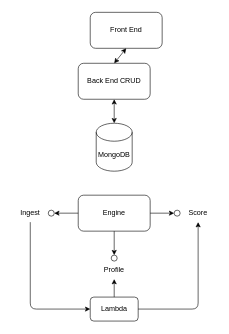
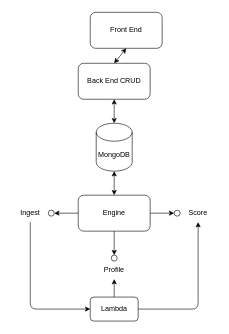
  <mxCell id="0" />
  <mxCell id="1" parent="0" />
  <mxCell id="2" style="edgeStyle=orthogonalEdgeStyle;rounded=1;orthogonalLoop=1;jettySize=auto;html=1;entryX=1;entryY=0.5;entryDx=0;entryDy=0;" edge="1" parent="1" source="5" target="6"><mxGeometry relative="1" as="geometry" /></mxCell>
  <mxCell id="3" style="edgeStyle=orthogonalEdgeStyle;rounded=1;orthogonalLoop=1;jettySize=auto;html=1;entryX=0;entryY=0.5;entryDx=0;entryDy=0;" edge="1" parent="1" source="5" target="11"><mxGeometry relative="1" as="geometry" /></mxCell>
  <mxCell id="4" style="edgeStyle=orthogonalEdgeStyle;rounded=1;orthogonalLoop=1;jettySize=auto;html=1;entryX=0.5;entryY=0;entryDx=0;entryDy=0;" edge="1" parent="1" source="5" target="9"><mxGeometry relative="1" as="geometry" /></mxCell>
  <mxCell id="5" value="Engine" style="rounded=1;whiteSpace=wrap;html=1;fillColor=none;" vertex="1" parent="1"><mxGeometry x="130" y="325" width="120" height="60" as="geometry" /></mxCell>
  <mxCell id="6" value="" style="ellipse;whiteSpace=wrap;html=1;aspect=fixed;fillColor=none;" vertex="1" parent="1"><mxGeometry x="80" y="350" width="10" height="10" as="geometry" /></mxCell>
  <mxCell id="7" style="edgeStyle=orthogonalEdgeStyle;rounded=1;orthogonalLoop=1;jettySize=auto;html=1;entryX=0;entryY=0.5;entryDx=0;entryDy=0;" edge="1" parent="1" source="8" target="15"><mxGeometry relative="1" as="geometry"><mxPoint x="10" y="595" as="targetPoint" /><Array as="points"><mxPoint x="50" y="515" /></Array></mxGeometry></mxCell>
  <mxCell id="8" value="Ingest" style="text;html=1;strokeColor=none;fillColor=none;align=center;verticalAlign=middle;whiteSpace=wrap;rounded=0;" vertex="1" parent="1"><mxGeometry x="20" y="340" width="60" height="30" as="geometry" /></mxCell>
  <mxCell id="9" value="" style="ellipse;whiteSpace=wrap;html=1;aspect=fixed;fillColor=none;" vertex="1" parent="1"><mxGeometry x="185" y="425" width="10" height="10" as="geometry" /></mxCell>
  <mxCell id="10" value="Profile" style="text;html=1;strokeColor=none;fillColor=none;align=center;verticalAlign=middle;whiteSpace=wrap;rounded=0;" vertex="1" parent="1"><mxGeometry x="160" y="435" width="60" height="30" as="geometry" /></mxCell>
  <mxCell id="11" value="" style="ellipse;whiteSpace=wrap;html=1;aspect=fixed;fillColor=none;" vertex="1" parent="1"><mxGeometry x="290" y="350" width="10" height="10" as="geometry" /></mxCell>
  <mxCell id="12" value="Score" style="text;html=1;strokeColor=none;fillColor=none;align=center;verticalAlign=middle;whiteSpace=wrap;rounded=0;" vertex="1" parent="1"><mxGeometry x="300" y="340" width="60" height="30" as="geometry" /></mxCell>
  <mxCell id="13" style="edgeStyle=orthogonalEdgeStyle;rounded=1;orthogonalLoop=1;jettySize=auto;html=1;exitX=0.5;exitY=0;exitDx=0;exitDy=0;entryX=0.5;entryY=1;entryDx=0;entryDy=0;" edge="1" parent="1" source="15" target="10"><mxGeometry relative="1" as="geometry" /></mxCell>
  <mxCell id="14" style="edgeStyle=orthogonalEdgeStyle;rounded=1;orthogonalLoop=1;jettySize=auto;html=1;entryX=0.5;entryY=1;entryDx=0;entryDy=0;" edge="1" parent="1" source="15" target="12"><mxGeometry relative="1" as="geometry" /></mxCell>
  <mxCell id="15" value="Lambda" style="rounded=1;whiteSpace=wrap;html=1;fillColor=none;" vertex="1" parent="1"><mxGeometry x="150" y="495" width="80" height="40" as="geometry" /></mxCell>
  <mxCell id="16" value="MongoDB" style="shape=cylinder3;whiteSpace=wrap;html=1;boundedLbl=1;backgroundOutline=1;size=15;fillColor=none;" vertex="1" parent="1"><mxGeometry x="160" y="205" width="60" height="80" as="geometry" /></mxCell>
  <mxCell id="17" value="Back End CRUD" style="rounded=1;whiteSpace=wrap;html=1;fillColor=none;" vertex="1" parent="1"><mxGeometry x="130" y="105" width="120" height="60" as="geometry" /></mxCell>
  <mxCell id="18" value="" style="endArrow=classic;startArrow=classic;html=1;rounded=1;entryX=0.5;entryY=1;entryDx=0;entryDy=0;exitX=0.5;exitY=0;exitDx=0;exitDy=0;exitPerimeter=0;" edge="1" parent="1" source="16" target="17"><mxGeometry width="50" height="50" relative="1" as="geometry"><mxPoint x="170" y="185" as="sourcePoint" /><mxPoint x="220" y="135" as="targetPoint" /></mxGeometry></mxCell>
  <mxCell id="19" value="Front End" style="rounded=1;whiteSpace=wrap;html=1;fillColor=none;" vertex="1" parent="1"><mxGeometry x="150" y="20" width="120" height="60" as="geometry" /></mxCell>
  <mxCell id="20" value="" style="endArrow=classic;startArrow=classic;html=1;rounded=1;entryX=0.5;entryY=1;entryDx=0;entryDy=0;exitX=0.5;exitY=0;exitDx=0;exitDy=0;" edge="1" parent="1" source="17" target="19"><mxGeometry width="50" height="50" relative="1" as="geometry"><mxPoint x="200" y="215" as="sourcePoint" /><mxPoint x="200" y="135" as="targetPoint" /></mxGeometry></mxCell>
+ <mxCell id="21" value="" style="endArrow=classic;startArrow=classic;html=1;rounded=1;entryX=0.5;entryY=0;entryDx=0;entryDy=0;exitX=0.5;exitY=1;exitDx=0;exitDy=0;exitPerimeter=0;" edge="1" parent="1" source="16" target="5"><mxGeometry width="50" height="50" relative="1" as="geometry"><mxPoint x="210" y="225" as="sourcePoint" /><mxPoint x="210" y="185" as="targetPoint" /></mxGeometry></mxCell>
